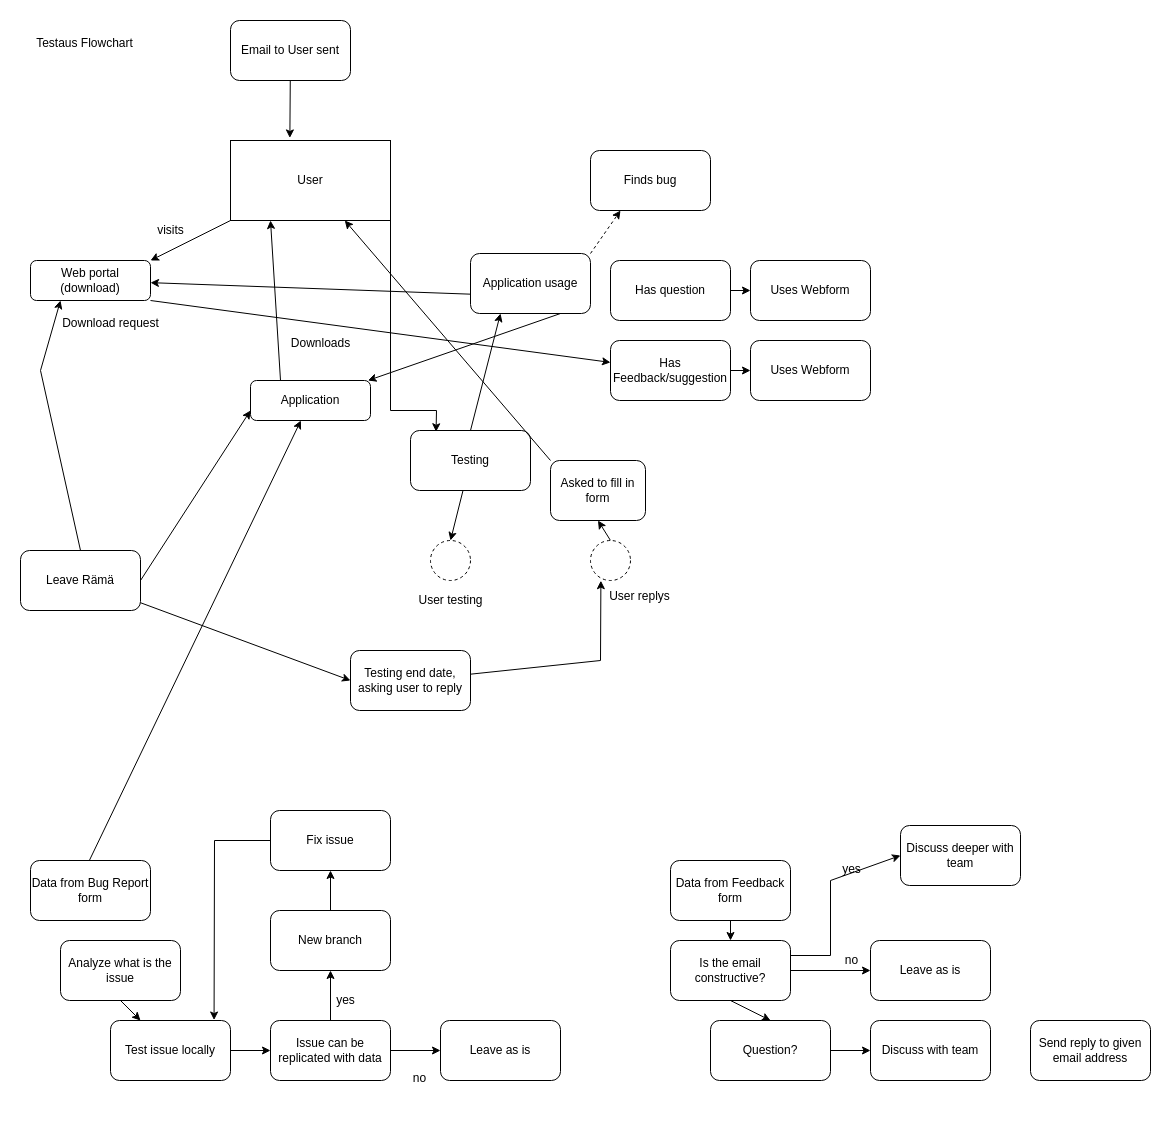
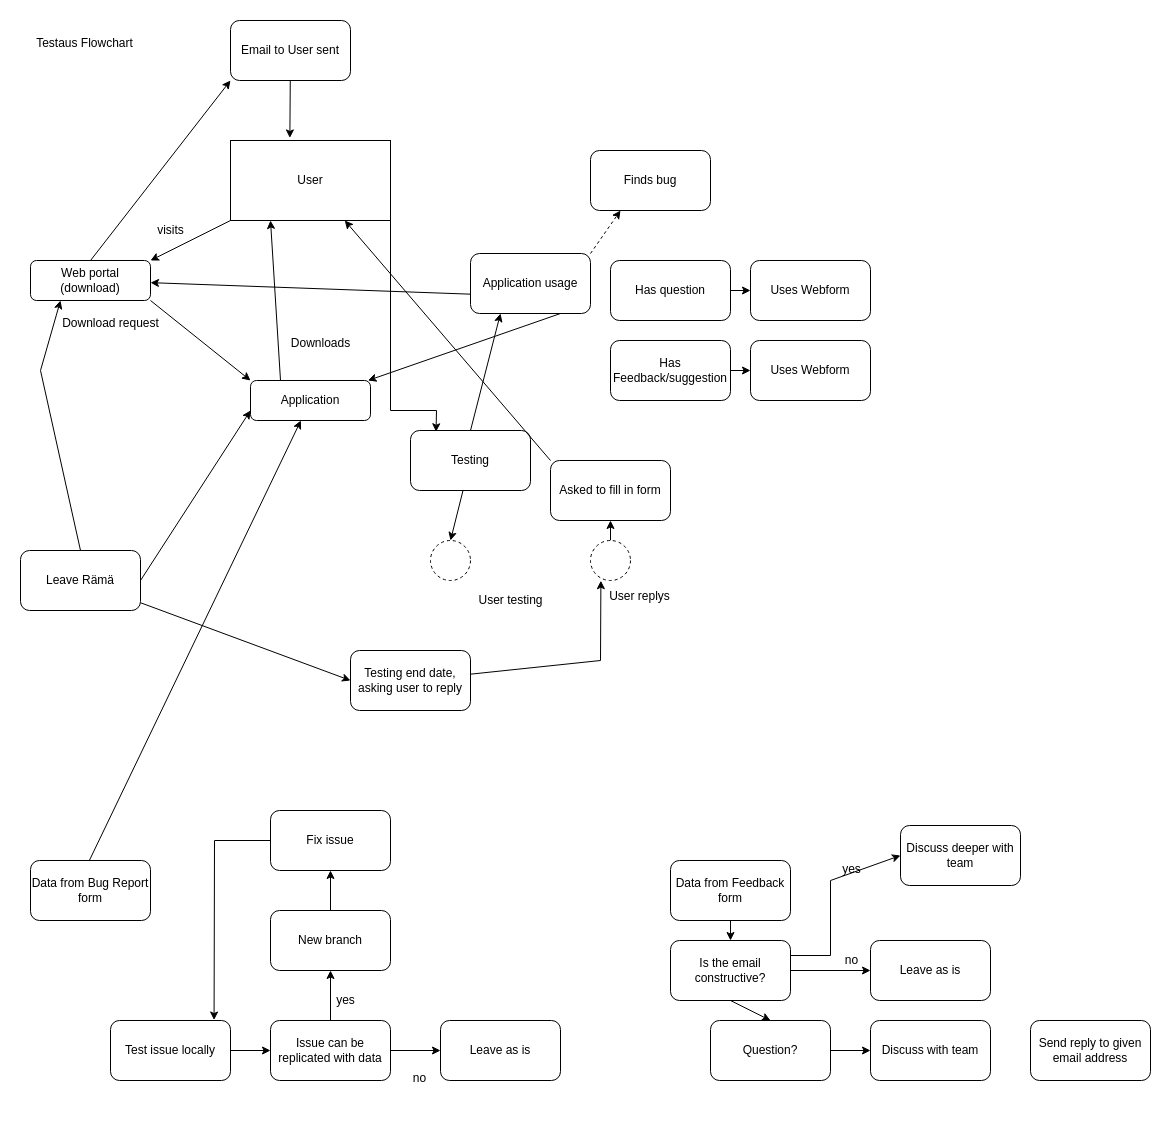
  <mxCell id="0" />
  <mxCell id="1" parent="0" />
  <mxCell id="2" style="edgeStyle=none;rounded=0;orthogonalLoop=1;jettySize=auto;html=1;exitX=1;exitY=1;exitDx=0;exitDy=0;entryX=0.213;entryY=0.021;entryDx=0;entryDy=0;entryPerimeter=0;" edge="1" parent="1" source="3" target="27"><mxGeometry relative="1" as="geometry"><Array as="points"><mxPoint x="390" y="410" /><mxPoint x="436" y="410" /></Array></mxGeometry></mxCell>
  <mxCell id="3" value="User" style="rounded=0;whiteSpace=wrap;html=1;" vertex="1" parent="1"><mxGeometry x="230" y="140" width="160" height="80" as="geometry" /></mxCell>
  <mxCell id="4" value="Testaus Flowchart" style="text;html=1;align=center;verticalAlign=middle;resizable=0;points=[];autosize=1;" vertex="1" parent="1"><mxGeometry x="24" y="33" width="120" height="20" as="geometry" /></mxCell>
  <mxCell id="5" style="edgeStyle=none;rounded=0;orthogonalLoop=1;jettySize=auto;html=1;exitX=0.25;exitY=0;exitDx=0;exitDy=0;entryX=0.25;entryY=1;entryDx=0;entryDy=0;" edge="1" parent="1" source="6" target="3"><mxGeometry relative="1" as="geometry" /></mxCell>
  <mxCell id="6" value="&lt;div&gt;Application&lt;/div&gt;" style="rounded=1;whiteSpace=wrap;html=1;" vertex="1" parent="1"><mxGeometry x="250" y="380" width="120" height="40" as="geometry" /></mxCell>
- <mxCell id="7" style="rounded=0;orthogonalLoop=1;jettySize=auto;html=1;exitX=1;exitY=1;exitDx=0;exitDy=0;" edge="1" parent="1" source="9" target="23"><mxGeometry relative="1" as="geometry" /></mxCell>
+ <mxCell id="7" style="rounded=0;orthogonalLoop=1;jettySize=auto;html=1;exitX=1;exitY=1;exitDx=0;exitDy=0;entryX=0;entryY=0;entryDx=0;entryDy=0;" edge="1" parent="1" source="9" target="6"><mxGeometry relative="1" as="geometry" /></mxCell>
+ <mxCell id="8" style="edgeStyle=none;rounded=0;orthogonalLoop=1;jettySize=auto;html=1;exitX=0.5;exitY=0;exitDx=0;exitDy=0;entryX=0;entryY=1;entryDx=0;entryDy=0;" edge="1" parent="1" source="9" target="42"><mxGeometry relative="1" as="geometry" /></mxCell>
  <mxCell id="9" value="&lt;div&gt;Web portal (download)&lt;br&gt;&lt;/div&gt;" style="rounded=1;whiteSpace=wrap;html=1;" vertex="1" parent="1"><mxGeometry x="30" y="260" width="120" height="40" as="geometry" /></mxCell>
  <mxCell id="10" value="" style="endArrow=classic;html=1;exitX=0;exitY=1;exitDx=0;exitDy=0;entryX=1;entryY=0;entryDx=0;entryDy=0;" edge="1" parent="1" source="3" target="9"><mxGeometry width="50" height="50" relative="1" as="geometry"><mxPoint x="130" y="250" as="sourcePoint" /><mxPoint x="180" y="200" as="targetPoint" /></mxGeometry></mxCell>
  <mxCell id="11" value="visits" style="text;html=1;align=center;verticalAlign=middle;resizable=0;points=[];autosize=1;" vertex="1" parent="1"><mxGeometry x="150" y="220" width="40" height="20" as="geometry" /></mxCell>
  <mxCell id="12" value="Download request" style="text;html=1;align=center;verticalAlign=middle;resizable=0;points=[];autosize=1;" vertex="1" parent="1"><mxGeometry x="50" y="313" width="120" height="20" as="geometry" /></mxCell>
  <mxCell id="13" value="Downloads" style="text;html=1;align=center;verticalAlign=middle;resizable=0;points=[];autosize=1;" vertex="1" parent="1"><mxGeometry x="280" y="333" width="80" height="20" as="geometry" /></mxCell>
  <mxCell id="14" value="Finds bug" style="rounded=1;whiteSpace=wrap;html=1;" vertex="1" parent="1"><mxGeometry x="590" y="150" width="120" height="60" as="geometry" /></mxCell>
  <mxCell id="15" style="edgeStyle=none;rounded=0;orthogonalLoop=1;jettySize=auto;html=1;exitX=1;exitY=0;exitDx=0;exitDy=0;entryX=0.25;entryY=1;entryDx=0;entryDy=0;dashed=1;" edge="1" parent="1" source="18" target="14"><mxGeometry relative="1" as="geometry" /></mxCell>
  <mxCell id="16" style="edgeStyle=none;rounded=0;orthogonalLoop=1;jettySize=auto;html=1;exitX=1;exitY=0.75;exitDx=0;exitDy=0;" edge="1" parent="1" source="18" target="9"><mxGeometry relative="1" as="geometry" /></mxCell>
  <mxCell id="17" style="edgeStyle=none;rounded=0;orthogonalLoop=1;jettySize=auto;html=1;exitX=0.75;exitY=1;exitDx=0;exitDy=0;" edge="1" parent="1" source="18" target="6"><mxGeometry relative="1" as="geometry" /></mxCell>
  <mxCell id="18" value="Application usage" style="rounded=1;whiteSpace=wrap;html=1;" vertex="1" parent="1"><mxGeometry x="470" y="253" width="120" height="60" as="geometry" /></mxCell>
  <mxCell id="19" style="edgeStyle=none;rounded=0;orthogonalLoop=1;jettySize=auto;html=1;exitX=1;exitY=0.5;exitDx=0;exitDy=0;entryX=0;entryY=0.5;entryDx=0;entryDy=0;" edge="1" parent="1" source="20" target="21"><mxGeometry relative="1" as="geometry" /></mxCell>
  <mxCell id="20" value="Has question " style="rounded=1;whiteSpace=wrap;html=1;" vertex="1" parent="1"><mxGeometry x="610" y="260" width="120" height="60" as="geometry" /></mxCell>
  <mxCell id="21" value="Uses Webform" style="rounded=1;whiteSpace=wrap;html=1;" vertex="1" parent="1"><mxGeometry x="750" y="260" width="120" height="60" as="geometry" /></mxCell>
  <mxCell id="22" style="edgeStyle=none;rounded=0;orthogonalLoop=1;jettySize=auto;html=1;exitX=1;exitY=0.5;exitDx=0;exitDy=0;" edge="1" parent="1" source="23" target="24"><mxGeometry relative="1" as="geometry" /></mxCell>
  <mxCell id="23" value="Has Feedback/suggestion" style="rounded=1;whiteSpace=wrap;html=1;" vertex="1" parent="1"><mxGeometry x="610" y="340" width="120" height="60" as="geometry" /></mxCell>
  <mxCell id="24" value="Uses Webform" style="rounded=1;whiteSpace=wrap;html=1;" vertex="1" parent="1"><mxGeometry x="750" y="340" width="120" height="60" as="geometry" /></mxCell>
  <mxCell id="25" style="edgeStyle=none;rounded=0;orthogonalLoop=1;jettySize=auto;html=1;entryX=0.5;entryY=0;entryDx=0;entryDy=0;" edge="1" parent="1" source="27" target="28"><mxGeometry relative="1" as="geometry" /></mxCell>
  <mxCell id="26" style="edgeStyle=none;rounded=0;orthogonalLoop=1;jettySize=auto;html=1;exitX=0.5;exitY=0;exitDx=0;exitDy=0;entryX=0.25;entryY=1;entryDx=0;entryDy=0;" edge="1" parent="1" source="27" target="18"><mxGeometry relative="1" as="geometry" /></mxCell>
  <mxCell id="27" value="&lt;div&gt;Testing &lt;br&gt;&lt;/div&gt;" style="rounded=1;whiteSpace=wrap;html=1;" vertex="1" parent="1"><mxGeometry x="410" y="430" width="120" height="60" as="geometry" /></mxCell>
  <mxCell id="28" value="" style="ellipse;whiteSpace=wrap;html=1;aspect=fixed;dashed=1;" vertex="1" parent="1"><mxGeometry x="430" y="540" width="40" height="40" as="geometry" /></mxCell>
- <mxCell id="29" value="User testing" style="text;html=1;align=center;verticalAlign=middle;resizable=0;points=[];autosize=1;" vertex="1" parent="1"><mxGeometry x="410" y="590" width="80" height="20" as="geometry" /></mxCell>
+ <mxCell id="29" value="User testing" style="text;html=1;align=center;verticalAlign=middle;resizable=0;points=[];autosize=1;" vertex="1" parent="1"><mxGeometry x="470" y="590" width="80" height="20" as="geometry" /></mxCell>
  <mxCell id="30" style="edgeStyle=none;rounded=0;orthogonalLoop=1;jettySize=auto;html=1;exitX=0.5;exitY=0;exitDx=0;exitDy=0;entryX=0.25;entryY=1;entryDx=0;entryDy=0;" edge="1" parent="1" source="33" target="9"><mxGeometry relative="1" as="geometry"><Array as="points"><mxPoint x="40" y="370" /></Array></mxGeometry></mxCell>
  <mxCell id="31" style="edgeStyle=none;rounded=0;orthogonalLoop=1;jettySize=auto;html=1;exitX=1;exitY=0.5;exitDx=0;exitDy=0;entryX=0;entryY=0.75;entryDx=0;entryDy=0;" edge="1" parent="1" source="33" target="6"><mxGeometry relative="1" as="geometry" /></mxCell>
  <mxCell id="32" style="edgeStyle=none;rounded=0;orthogonalLoop=1;jettySize=auto;html=1;" edge="1" parent="1" source="33"><mxGeometry relative="1" as="geometry"><mxPoint x="350" y="680" as="targetPoint" /></mxGeometry></mxCell>
  <mxCell id="33" value="Leave Rämä" style="rounded=1;whiteSpace=wrap;html=1;" vertex="1" parent="1"><mxGeometry x="20" y="550" width="120" height="60" as="geometry" /></mxCell>
  <mxCell id="34" style="edgeStyle=none;rounded=0;orthogonalLoop=1;jettySize=auto;html=1;exitX=0.5;exitY=0;exitDx=0;exitDy=0;entryX=0.5;entryY=1;entryDx=0;entryDy=0;" edge="1" parent="1" source="35" target="40"><mxGeometry relative="1" as="geometry" /></mxCell>
  <mxCell id="35" value="" style="ellipse;whiteSpace=wrap;html=1;aspect=fixed;dashed=1;" vertex="1" parent="1"><mxGeometry x="590" y="540" width="40" height="40" as="geometry" /></mxCell>
  <mxCell id="36" style="edgeStyle=none;rounded=0;orthogonalLoop=1;jettySize=auto;html=1;entryX=0.26;entryY=1.005;entryDx=0;entryDy=0;entryPerimeter=0;" edge="1" parent="1" source="37" target="35"><mxGeometry relative="1" as="geometry"><Array as="points"><mxPoint x="600" y="660" /></Array></mxGeometry></mxCell>
  <mxCell id="37" value="Testing end date, asking user to reply " style="rounded=1;whiteSpace=wrap;html=1;" vertex="1" parent="1"><mxGeometry x="350" y="650" width="120" height="60" as="geometry" /></mxCell>
  <mxCell id="38" value="User replys" style="text;html=1;align=center;verticalAlign=middle;resizable=0;points=[];autosize=1;" vertex="1" parent="1"><mxGeometry x="599" y="586" width="80" height="20" as="geometry" /></mxCell>
  <mxCell id="39" style="edgeStyle=none;rounded=0;orthogonalLoop=1;jettySize=auto;html=1;exitX=0;exitY=0;exitDx=0;exitDy=0;" edge="1" parent="1" source="40" target="3"><mxGeometry relative="1" as="geometry" /></mxCell>
- <mxCell id="40" value="Asked to fill in form" style="rounded=1;whiteSpace=wrap;html=1;" vertex="1" parent="1"><mxGeometry x="550" y="460" width="95" height="60" as="geometry" /></mxCell>
+ <mxCell id="40" value="Asked to fill in form" style="rounded=1;whiteSpace=wrap;html=1;" vertex="1" parent="1"><mxGeometry x="550" y="460" width="120" height="60" as="geometry" /></mxCell>
  <mxCell id="41" style="edgeStyle=none;rounded=0;orthogonalLoop=1;jettySize=auto;html=1;entryX=0.371;entryY=-0.032;entryDx=0;entryDy=0;entryPerimeter=0;" edge="1" parent="1" source="42" target="3"><mxGeometry relative="1" as="geometry" /></mxCell>
  <mxCell id="42" value="Email to User sent" style="rounded=1;whiteSpace=wrap;html=1;" vertex="1" parent="1"><mxGeometry x="230" y="20" width="120" height="60" as="geometry" /></mxCell>
  <mxCell id="43" style="edgeStyle=none;rounded=0;orthogonalLoop=1;jettySize=auto;html=1;exitX=0.25;exitY=1;exitDx=0;exitDy=0;" edge="1" parent="1" source="44" target="6"><mxGeometry relative="1" as="geometry" /></mxCell>
  <mxCell id="44" value="Data from Bug Report form" style="rounded=1;whiteSpace=wrap;html=1;" vertex="1" parent="1"><mxGeometry x="30" y="860" width="120" height="60" as="geometry" /></mxCell>
- <mxCell id="45" style="edgeStyle=none;rounded=0;orthogonalLoop=1;jettySize=auto;html=1;exitX=0.5;exitY=1;exitDx=0;exitDy=0;" edge="1" parent="1" source="46" target="48"><mxGeometry relative="1" as="geometry" /></mxCell>
- <mxCell id="46" value="Analyze what is the issue" style="rounded=1;whiteSpace=wrap;html=1;" vertex="1" parent="1"><mxGeometry x="60" y="940" width="120" height="60" as="geometry" /></mxCell>
  <mxCell id="47" style="edgeStyle=none;rounded=0;orthogonalLoop=1;jettySize=auto;html=1;entryX=0;entryY=0.5;entryDx=0;entryDy=0;" edge="1" parent="1" source="48" target="51"><mxGeometry relative="1" as="geometry" /></mxCell>
  <mxCell id="48" value="Test issue locally" style="rounded=1;whiteSpace=wrap;html=1;" vertex="1" parent="1"><mxGeometry x="110" y="1020" width="120" height="60" as="geometry" /></mxCell>
  <mxCell id="49" style="edgeStyle=none;rounded=0;orthogonalLoop=1;jettySize=auto;html=1;exitX=0.5;exitY=0;exitDx=0;exitDy=0;entryX=0.5;entryY=1;entryDx=0;entryDy=0;" edge="1" parent="1" source="51" target="53"><mxGeometry relative="1" as="geometry" /></mxCell>
  <mxCell id="50" style="edgeStyle=none;rounded=0;orthogonalLoop=1;jettySize=auto;html=1;entryX=0;entryY=0.5;entryDx=0;entryDy=0;" edge="1" parent="1" source="51" target="54"><mxGeometry relative="1" as="geometry" /></mxCell>
  <mxCell id="51" value="Issue can be replicated with data" style="rounded=1;whiteSpace=wrap;html=1;" vertex="1" parent="1"><mxGeometry x="270" y="1020" width="120" height="60" as="geometry" /></mxCell>
  <mxCell id="52" style="edgeStyle=none;rounded=0;orthogonalLoop=1;jettySize=auto;html=1;exitX=0.5;exitY=0;exitDx=0;exitDy=0;entryX=0.5;entryY=1;entryDx=0;entryDy=0;" edge="1" parent="1" source="53" target="56"><mxGeometry relative="1" as="geometry" /></mxCell>
  <mxCell id="53" value="New branch" style="rounded=1;whiteSpace=wrap;html=1;" vertex="1" parent="1"><mxGeometry x="270" y="910" width="120" height="60" as="geometry" /></mxCell>
  <mxCell id="54" value="Leave as is" style="rounded=1;whiteSpace=wrap;html=1;" vertex="1" parent="1"><mxGeometry x="440" y="1020" width="120" height="60" as="geometry" /></mxCell>
  <mxCell id="55" style="edgeStyle=none;rounded=0;orthogonalLoop=1;jettySize=auto;html=1;exitX=0;exitY=0.5;exitDx=0;exitDy=0;entryX=0.863;entryY=-0.008;entryDx=0;entryDy=0;entryPerimeter=0;" edge="1" parent="1" source="56" target="48"><mxGeometry relative="1" as="geometry"><Array as="points"><mxPoint x="214" y="840" /></Array></mxGeometry></mxCell>
  <mxCell id="56" value="Fix issue" style="rounded=1;whiteSpace=wrap;html=1;" vertex="1" parent="1"><mxGeometry x="270" y="810" width="120" height="60" as="geometry" /></mxCell>
  <mxCell id="57" value="yes" style="text;html=1;align=center;verticalAlign=middle;resizable=0;points=[];autosize=1;" vertex="1" parent="1"><mxGeometry x="330" y="990" width="30" height="20" as="geometry" /></mxCell>
  <mxCell id="58" value="&lt;div&gt;no&lt;/div&gt;&lt;div&gt;&lt;br&gt;&lt;/div&gt;" style="text;html=1;align=center;verticalAlign=middle;resizable=0;points=[];autosize=1;" vertex="1" parent="1"><mxGeometry x="404" y="1070" width="30" height="30" as="geometry" /></mxCell>
  <mxCell id="59" style="edgeStyle=none;rounded=0;orthogonalLoop=1;jettySize=auto;html=1;exitX=0.5;exitY=1;exitDx=0;exitDy=0;entryX=0.5;entryY=0;entryDx=0;entryDy=0;" edge="1" parent="1" source="60" target="64"><mxGeometry relative="1" as="geometry" /></mxCell>
  <mxCell id="60" value="Data from Feedback form" style="rounded=1;whiteSpace=wrap;html=1;" vertex="1" parent="1"><mxGeometry x="670" y="860" width="120" height="60" as="geometry" /></mxCell>
  <mxCell id="61" style="edgeStyle=none;rounded=0;orthogonalLoop=1;jettySize=auto;html=1;entryX=0;entryY=0.5;entryDx=0;entryDy=0;" edge="1" parent="1" source="64" target="68"><mxGeometry relative="1" as="geometry" /></mxCell>
  <mxCell id="62" style="edgeStyle=none;rounded=0;orthogonalLoop=1;jettySize=auto;html=1;exitX=1;exitY=0.25;exitDx=0;exitDy=0;entryX=0;entryY=0.5;entryDx=0;entryDy=0;" edge="1" parent="1" source="64" target="65"><mxGeometry relative="1" as="geometry"><Array as="points"><mxPoint x="830" y="955" /><mxPoint x="830" y="880" /></Array></mxGeometry></mxCell>
  <mxCell id="63" style="edgeStyle=none;rounded=0;orthogonalLoop=1;jettySize=auto;html=1;exitX=0.5;exitY=1;exitDx=0;exitDy=0;entryX=0.5;entryY=0;entryDx=0;entryDy=0;" edge="1" parent="1" source="64" target="67"><mxGeometry relative="1" as="geometry" /></mxCell>
  <mxCell id="64" value="Is the email constructive? " style="rounded=1;whiteSpace=wrap;html=1;" vertex="1" parent="1"><mxGeometry x="670" y="940" width="120" height="60" as="geometry" /></mxCell>
  <mxCell id="65" value="Discuss deeper with team" style="rounded=1;whiteSpace=wrap;html=1;" vertex="1" parent="1"><mxGeometry x="900" y="825" width="120" height="60" as="geometry" /></mxCell>
  <mxCell id="66" style="edgeStyle=none;rounded=0;orthogonalLoop=1;jettySize=auto;html=1;exitX=1;exitY=0.5;exitDx=0;exitDy=0;entryX=0;entryY=0.5;entryDx=0;entryDy=0;" edge="1" parent="1" source="67" target="71"><mxGeometry relative="1" as="geometry" /></mxCell>
  <mxCell id="67" value="Question?" style="rounded=1;whiteSpace=wrap;html=1;" vertex="1" parent="1"><mxGeometry x="710" y="1020" width="120" height="60" as="geometry" /></mxCell>
  <mxCell id="68" value="Leave as is" style="rounded=1;whiteSpace=wrap;html=1;" vertex="1" parent="1"><mxGeometry x="870" y="940" width="120" height="60" as="geometry" /></mxCell>
  <mxCell id="69" value="no" style="text;html=1;align=center;verticalAlign=middle;resizable=0;points=[];autosize=1;" vertex="1" parent="1"><mxGeometry x="836" y="950" width="30" height="20" as="geometry" /></mxCell>
  <mxCell id="70" value="yes" style="text;html=1;align=center;verticalAlign=middle;resizable=0;points=[];autosize=1;" vertex="1" parent="1"><mxGeometry x="836" y="859" width="30" height="20" as="geometry" /></mxCell>
  <mxCell id="71" value="Discuss with team" style="rounded=1;whiteSpace=wrap;html=1;" vertex="1" parent="1"><mxGeometry x="870" y="1020" width="120" height="60" as="geometry" /></mxCell>
  <mxCell id="72" value="Send reply to given email address" style="rounded=1;whiteSpace=wrap;html=1;" vertex="1" parent="1"><mxGeometry x="1030" y="1020" width="120" height="60" as="geometry" /></mxCell>
